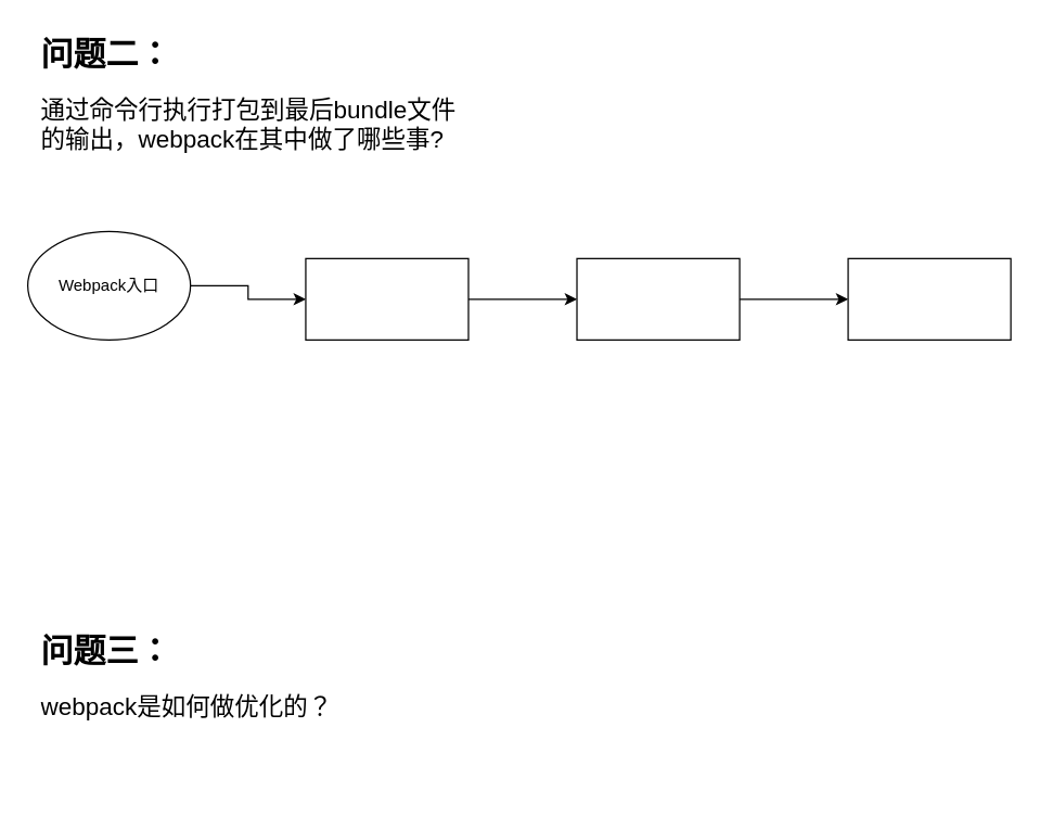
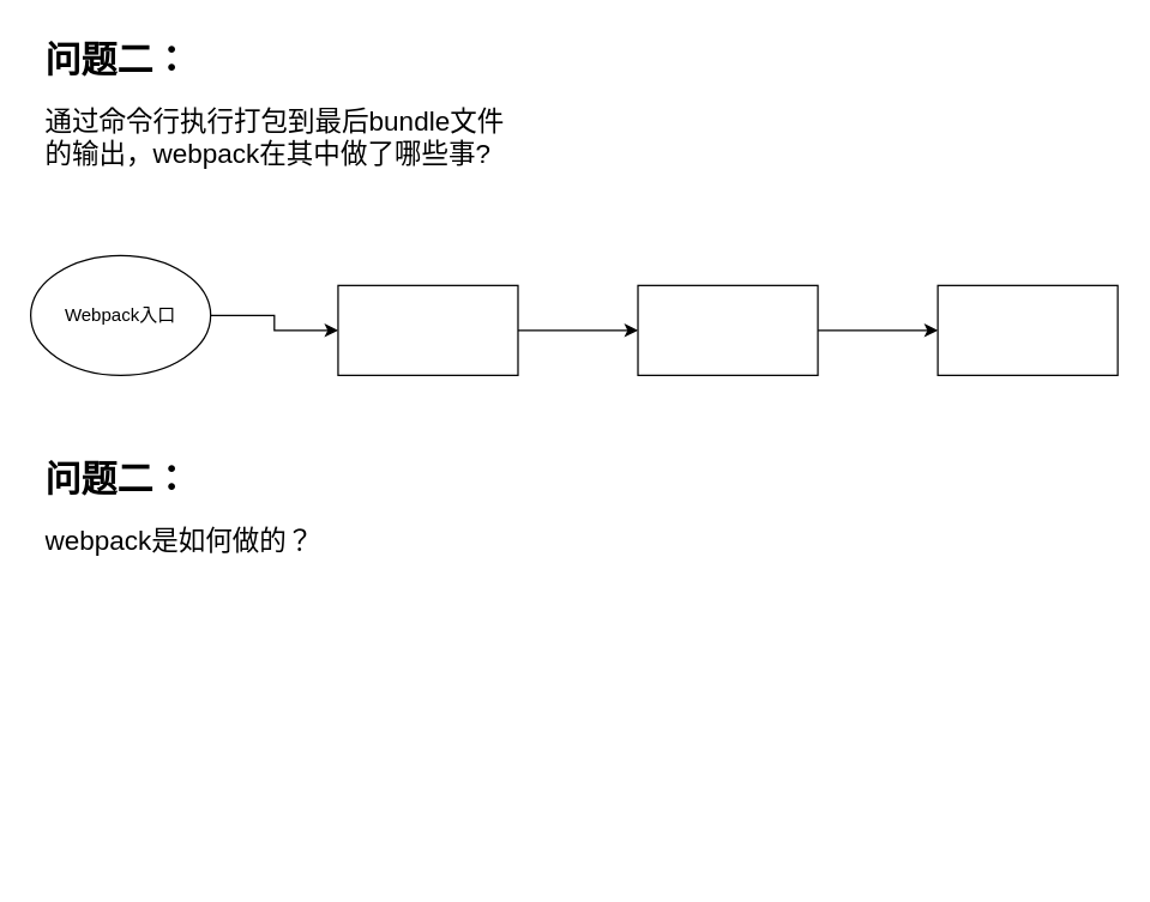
  <mxCell id="0" />
  <mxCell id="1" parent="0" />
  <mxCell id="2" value="" style="edgeStyle=orthogonalEdgeStyle;rounded=0;orthogonalLoop=1;jettySize=auto;html=1;" edge="1" parent="1" source="3" target="5"><mxGeometry relative="1" as="geometry" /></mxCell>
  <mxCell id="3" value="Webpack入口" style="ellipse;whiteSpace=wrap;html=1;" vertex="1" parent="1"><mxGeometry x="20" y="170" width="120" height="80" as="geometry" /></mxCell>
  <mxCell id="4" value="" style="edgeStyle=orthogonalEdgeStyle;rounded=0;orthogonalLoop=1;jettySize=auto;html=1;" edge="1" parent="1" source="5" target="7"><mxGeometry relative="1" as="geometry" /></mxCell>
  <mxCell id="5" value="" style="whiteSpace=wrap;html=1;" vertex="1" parent="1"><mxGeometry x="225" y="190" width="120" height="60" as="geometry" /></mxCell>
  <mxCell id="6" value="" style="edgeStyle=orthogonalEdgeStyle;rounded=0;orthogonalLoop=1;jettySize=auto;html=1;" edge="1" parent="1" source="7" target="8"><mxGeometry relative="1" as="geometry" /></mxCell>
  <mxCell id="7" value="" style="whiteSpace=wrap;html=1;" vertex="1" parent="1"><mxGeometry x="425" y="190" width="120" height="60" as="geometry" /></mxCell>
  <mxCell id="8" value="" style="whiteSpace=wrap;html=1;" vertex="1" parent="1"><mxGeometry x="625" y="190" width="120" height="60" as="geometry" /></mxCell>
  <mxCell id="9" value="&lt;h1&gt;问题二：&lt;/h1&gt;&lt;p&gt;&lt;font style=&quot;font-size: 18px;&quot;&gt;通过命令行执行打包到最后bundle文件的输出，webpack在其中做了哪些事?&lt;/font&gt;&lt;/p&gt;" style="text;html=1;strokeColor=none;fillColor=none;spacing=5;spacingTop=-20;whiteSpace=wrap;overflow=hidden;rounded=0;" vertex="1" parent="1"><mxGeometry x="25" y="20" width="330" height="120" as="geometry" /></mxCell>
- <mxCell id="11" value="&lt;h1&gt;问题三：&lt;/h1&gt;&lt;p&gt;&lt;span style=&quot;font-size: 18px;&quot;&gt;webpack是如何做优化的？&lt;/span&gt;&lt;/p&gt;" style="text;html=1;strokeColor=none;fillColor=none;spacing=5;spacingTop=-20;whiteSpace=wrap;overflow=hidden;rounded=0;" vertex="1" parent="1"><mxGeometry x="25" y="460" width="330" height="120" as="geometry" /></mxCell>
+ <mxCell id="10" value="&lt;h1&gt;问题二：&lt;/h1&gt;&lt;p&gt;&lt;span style=&quot;font-size: 18px;&quot;&gt;webpack是如何做的？&lt;/span&gt;&lt;/p&gt;" style="text;html=1;strokeColor=none;fillColor=none;spacing=5;spacingTop=-20;whiteSpace=wrap;overflow=hidden;rounded=0;" vertex="1" parent="1"><mxGeometry x="25" y="300" width="330" height="120" as="geometry" /></mxCell>
